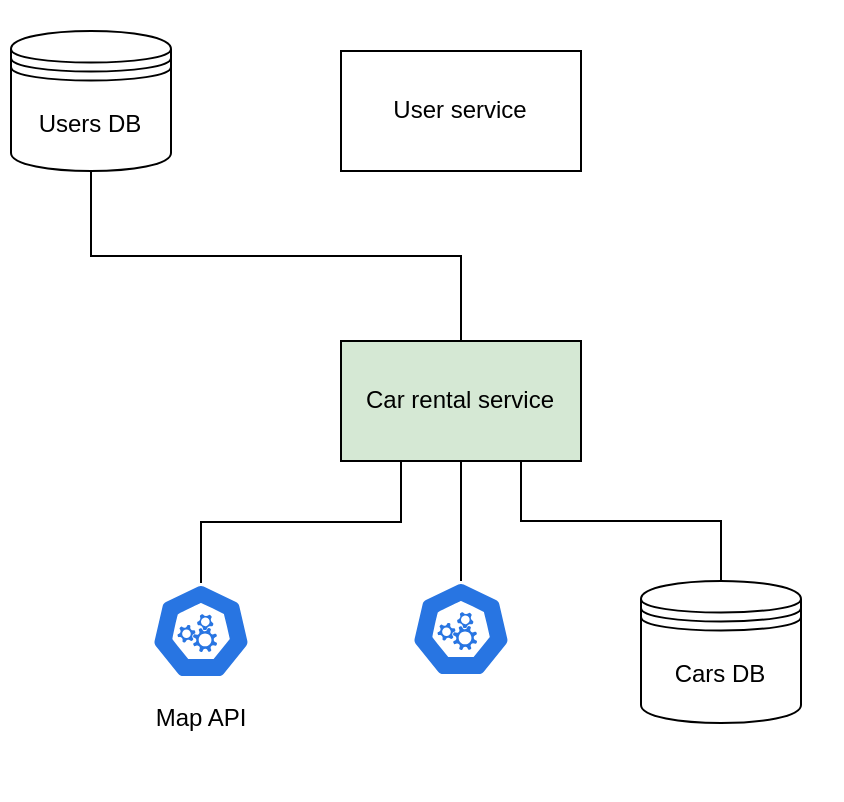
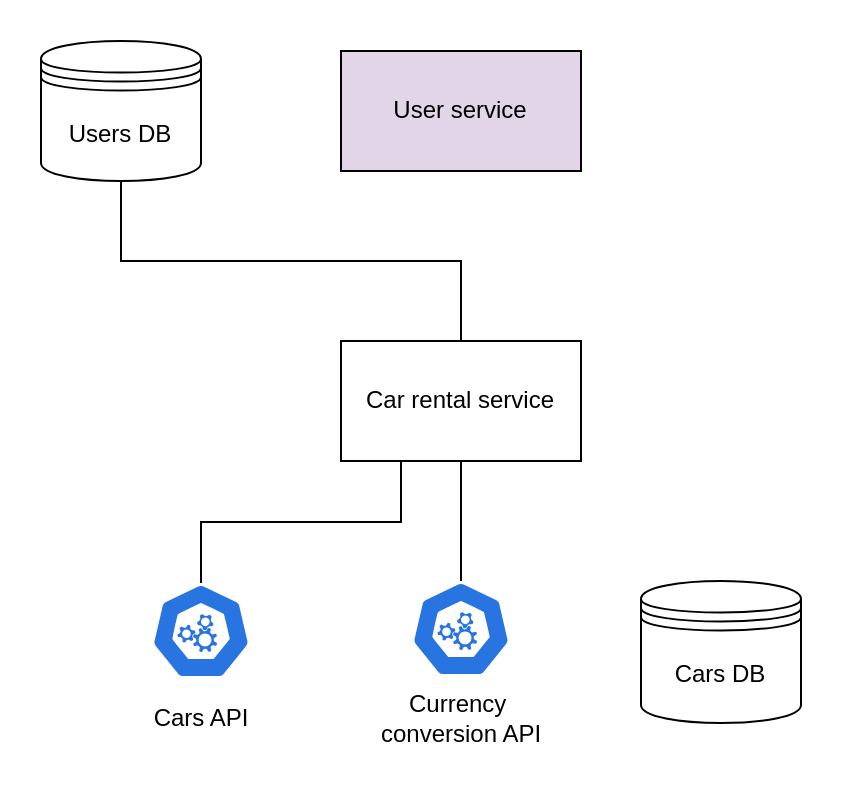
  <mxCell id="0" />
  <mxCell id="1" parent="0" />
- <mxCell id="2" value="Car rental service" style="rounded=0;whiteSpace=wrap;html=1;fillColor=#d5e8d4;" parent="1" vertex="1"><mxGeometry x="170" y="170" width="120" height="60" as="geometry" /></mxCell>
- <mxCell id="3" value="User service" style="rounded=0;whiteSpace=wrap;html=1;" parent="1" vertex="1"><mxGeometry x="170" y="25" width="120" height="60" as="geometry" /></mxCell>
+ <mxCell id="2" value="Car rental service" style="rounded=0;whiteSpace=wrap;html=1;" parent="1" vertex="1"><mxGeometry x="170" y="170" width="120" height="60" as="geometry" /></mxCell>
+ <mxCell id="3" value="User service" style="rounded=0;whiteSpace=wrap;html=1;fillColor=#e1d5e7;" parent="1" vertex="1"><mxGeometry x="170" y="25" width="120" height="60" as="geometry" /></mxCell>
  <mxCell id="4" value="Cars&amp;nbsp;&lt;span style=&quot;background-color: transparent; color: light-dark(rgb(0, 0, 0), rgb(255, 255, 255));&quot;&gt;DB&lt;/span&gt;" style="shape=datastore;whiteSpace=wrap;html=1;" parent="1" vertex="1"><mxGeometry x="320" y="290" width="80" height="71" as="geometry" /></mxCell>
  <mxCell id="5" value="" style="aspect=fixed;sketch=0;html=1;dashed=0;whitespace=wrap;verticalLabelPosition=bottom;verticalAlign=top;fillColor=#2875E2;strokeColor=#ffffff;points=[[0.005,0.63,0],[0.1,0.2,0],[0.9,0.2,0],[0.5,0,0],[0.995,0.63,0],[0.72,0.99,0],[0.5,1,0],[0.28,0.99,0]];shape=mxgraph.kubernetes.icon2;prIcon=api" parent="1" vertex="1"><mxGeometry x="205" y="290" width="50" height="48" as="geometry" /></mxCell>
- <mxCell id="7" value="&lt;div&gt;Users DB&lt;/div&gt;" style="shape=datastore;whiteSpace=wrap;html=1;" parent="1" vertex="1"><mxGeometry x="5" y="15" width="80" height="70" as="geometry" /></mxCell>
+ <mxCell id="6" value="Currency&amp;nbsp;&lt;div&gt;conversion API&lt;/div&gt;" style="text;html=1;align=center;verticalAlign=middle;resizable=0;points=[];autosize=1;strokeColor=none;fillColor=none;" parent="1" vertex="1"><mxGeometry x="180" y="339" width="100" height="40" as="geometry" /></mxCell>
+ <mxCell id="7" value="&lt;div&gt;Users DB&lt;/div&gt;" style="shape=datastore;whiteSpace=wrap;html=1;" parent="1" vertex="1"><mxGeometry x="20" y="20" width="80" height="70" as="geometry" /></mxCell>
  <mxCell id="8" value="" style="endArrow=none;html=1;rounded=0;exitX=0.5;exitY=0;exitDx=0;exitDy=0;edgeStyle=orthogonalEdgeStyle;" parent="1" source="2" target="7" edge="1"><mxGeometry width="50" height="50" relative="1" as="geometry"><mxPoint x="180" y="195" as="sourcePoint" /><mxPoint x="210" y="115" as="targetPoint" /></mxGeometry></mxCell>
  <mxCell id="9" value="" style="endArrow=none;html=1;rounded=0;exitX=0.5;exitY=0;exitDx=0;exitDy=0;exitPerimeter=0;entryX=0.5;entryY=1;entryDx=0;entryDy=0;edgeStyle=orthogonalEdgeStyle;" parent="1" source="5" target="2" edge="1"><mxGeometry width="50" height="50" relative="1" as="geometry"><mxPoint x="105" y="295" as="sourcePoint" /><mxPoint x="205" y="250" as="targetPoint" /></mxGeometry></mxCell>
- <mxCell id="10" value="" style="endArrow=none;html=1;rounded=0;exitX=0.5;exitY=0;exitDx=0;exitDy=0;entryX=0.75;entryY=1;entryDx=0;entryDy=0;edgeStyle=orthogonalEdgeStyle;" parent="1" source="4" target="2" edge="1"><mxGeometry width="50" height="50" relative="1" as="geometry"><mxPoint x="345" y="104" as="sourcePoint" /><mxPoint x="395" y="54" as="targetPoint" /></mxGeometry></mxCell>
  <mxCell id="11" value="" style="aspect=fixed;sketch=0;html=1;dashed=0;whitespace=wrap;verticalLabelPosition=bottom;verticalAlign=top;fillColor=#2875E2;strokeColor=#ffffff;points=[[0.005,0.63,0],[0.1,0.2,0],[0.9,0.2,0],[0.5,0,0],[0.995,0.63,0],[0.72,0.99,0],[0.5,1,0],[0.28,0.99,0]];shape=mxgraph.kubernetes.icon2;prIcon=api" parent="1" vertex="1"><mxGeometry x="75" y="291" width="50" height="48" as="geometry" /></mxCell>
- <mxCell id="12" value="Map API" style="text;html=1;align=center;verticalAlign=middle;resizable=0;points=[];autosize=1;strokeColor=none;fillColor=none;" parent="1" vertex="1"><mxGeometry x="65" y="344" width="70" height="30" as="geometry" /></mxCell>
+ <mxCell id="12" value="Cars API" style="text;html=1;align=center;verticalAlign=middle;resizable=0;points=[];autosize=1;strokeColor=none;fillColor=none;" parent="1" vertex="1"><mxGeometry x="65" y="344" width="70" height="30" as="geometry" /></mxCell>
  <mxCell id="13" value="" style="endArrow=none;html=1;rounded=0;exitX=0.5;exitY=0;exitDx=0;exitDy=0;exitPerimeter=0;entryX=0.25;entryY=1;entryDx=0;entryDy=0;edgeStyle=orthogonalEdgeStyle;" edge="1" parent="1" source="11" target="2"><mxGeometry width="50" height="50" relative="1" as="geometry"><mxPoint x="220" y="210" as="sourcePoint" /><mxPoint x="270" y="160" as="targetPoint" /></mxGeometry></mxCell>
